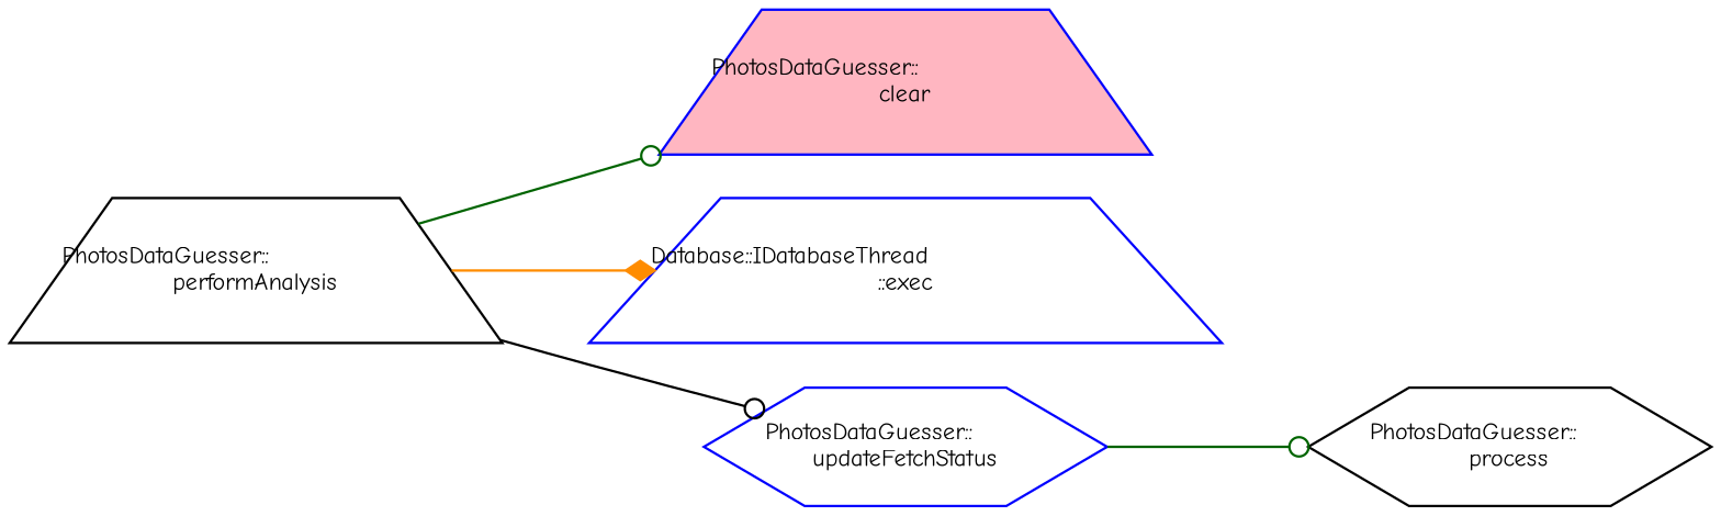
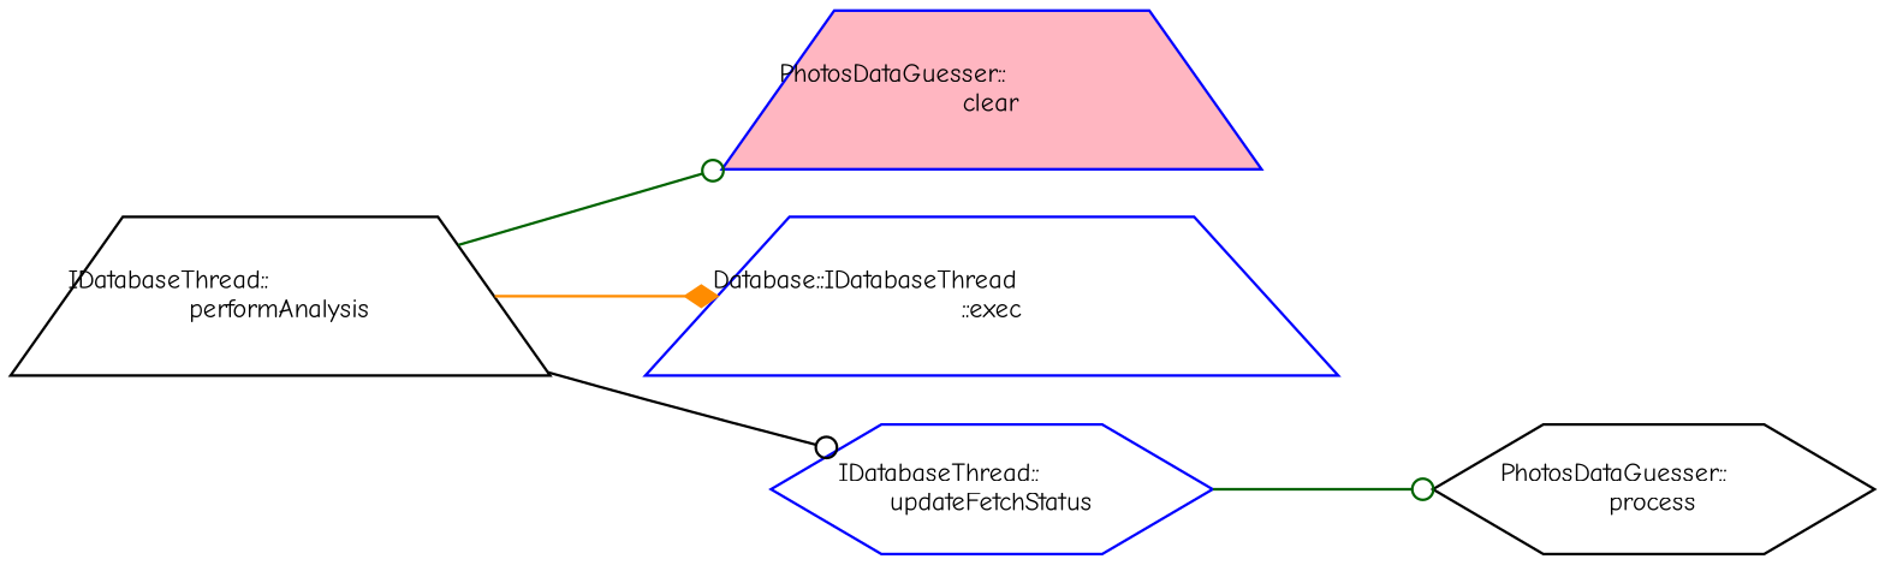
  digraph {
    fontname="Comic Neue"
    rankdir=LR
    node [color=blue fillcolor=white fontname="Comic Neue" fontsize=10 shape=trapezium style=filled]
    edge [arrowhead=odot color=darkgreen fontname="Comic Neue" fontsize=10 labelfontname=Helvetica labelfontsize=10 style=solid]
-   n1 [color=black fontcolor=black height=0.2 label="PhotosDataGuesser::\lperformAnalysis" width=0.4]
+   n1 [color=black fontcolor=black height=0.2 label="IDatabaseThread::\lperformAnalysis" width=0.4]
    n2 [fillcolor=lightpink height=0.2 label="PhotosDataGuesser::\lclear" width=0.4]
    n3 [height=0.2 label="Database::IDatabaseThread\l::exec" width=0.4]
-   n4 [height=0.2 label="PhotosDataGuesser::\lupdateFetchStatus" shape=hexagon width=0.4]
+   n4 [height=0.2 label="IDatabaseThread::\lupdateFetchStatus" shape=hexagon width=0.4]
    n5 [color=black height=0.2 label="PhotosDataGuesser::\lprocess" shape=hexagon width=0.4]
    n1 -> n2
    n1 -> n3 [arrowhead=diamond color=darkorange]
    n1 -> n4 [color=black]
    n4 -> n5
  }
